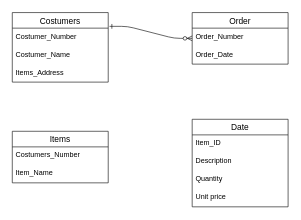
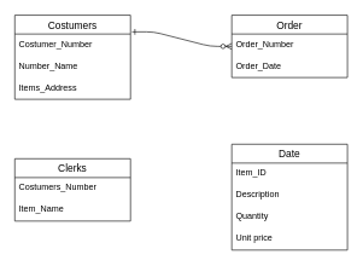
  <mxCell id="0" />
  <mxCell id="1" parent="0" />
  <mxCell id="2" value="" style="edgeStyle=entityRelationEdgeStyle;endArrow=ERzeroToMany;startArrow=ERone;endFill=1;startFill=0;exitX=1.013;exitY=-0.1;exitDx=0;exitDy=0;exitPerimeter=0;" parent="1" source="4" edge="1"><mxGeometry width="100" height="100" relative="1" as="geometry"><mxPoint x="260" y="33" as="sourcePoint" /><mxPoint x="320" y="63" as="targetPoint" /></mxGeometry></mxCell>
  <mxCell id="3" value="Costumers" style="swimlane;fontStyle=0;childLayout=stackLayout;horizontal=1;startSize=26;horizontalStack=0;resizeParent=1;resizeParentMax=0;resizeLast=0;collapsible=1;marginBottom=0;align=center;fontSize=14;strokeColor=default;" vertex="1" parent="1"><mxGeometry x="20" y="20" width="160" height="116" as="geometry" /></mxCell>
  <mxCell id="4" value="Costumer_Number" style="text;strokeColor=none;fillColor=none;spacingLeft=4;spacingRight=4;overflow=hidden;rotatable=0;points=[[0,0.5],[1,0.5]];portConstraint=eastwest;fontSize=12;" vertex="1" parent="3"><mxGeometry y="26" width="160" height="30" as="geometry" /></mxCell>
- <mxCell id="5" value="Costumer_Name" style="text;strokeColor=none;fillColor=none;spacingLeft=4;spacingRight=4;overflow=hidden;rotatable=0;points=[[0,0.5],[1,0.5]];portConstraint=eastwest;fontSize=12;" vertex="1" parent="3"><mxGeometry y="56" width="160" height="30" as="geometry" /></mxCell>
+ <mxCell id="5" value="Number_Name" style="text;strokeColor=none;fillColor=none;spacingLeft=4;spacingRight=4;overflow=hidden;rotatable=0;points=[[0,0.5],[1,0.5]];portConstraint=eastwest;fontSize=12;" vertex="1" parent="3"><mxGeometry y="56" width="160" height="30" as="geometry" /></mxCell>
  <mxCell id="6" value="Items_Address" style="text;strokeColor=none;fillColor=none;spacingLeft=4;spacingRight=4;overflow=hidden;rotatable=0;points=[[0,0.5],[1,0.5]];portConstraint=eastwest;fontSize=12;" vertex="1" parent="3"><mxGeometry y="86" width="160" height="30" as="geometry" /></mxCell>
- <mxCell id="7" value="Items" style="swimlane;fontStyle=0;childLayout=stackLayout;horizontal=1;startSize=26;horizontalStack=0;resizeParent=1;resizeParentMax=0;resizeLast=0;collapsible=1;marginBottom=0;align=center;fontSize=14;strokeColor=default;" vertex="1" parent="1"><mxGeometry x="20" y="218" width="160" height="86" as="geometry" /></mxCell>
+ <mxCell id="7" value="Clerks" style="swimlane;fontStyle=0;childLayout=stackLayout;horizontal=1;startSize=26;horizontalStack=0;resizeParent=1;resizeParentMax=0;resizeLast=0;collapsible=1;marginBottom=0;align=center;fontSize=14;strokeColor=default;" vertex="1" parent="1"><mxGeometry x="20" y="218" width="160" height="86" as="geometry" /></mxCell>
  <mxCell id="8" value="Costumers_Number" style="text;strokeColor=none;fillColor=none;spacingLeft=4;spacingRight=4;overflow=hidden;rotatable=0;points=[[0,0.5],[1,0.5]];portConstraint=eastwest;fontSize=12;" vertex="1" parent="7"><mxGeometry y="26" width="160" height="30" as="geometry" /></mxCell>
  <mxCell id="9" value="Item_Name" style="text;strokeColor=none;fillColor=none;spacingLeft=4;spacingRight=4;overflow=hidden;rotatable=0;points=[[0,0.5],[1,0.5]];portConstraint=eastwest;fontSize=12;" vertex="1" parent="7"><mxGeometry y="56" width="160" height="30" as="geometry" /></mxCell>
  <mxCell id="10" value="Order" style="swimlane;fontStyle=0;childLayout=stackLayout;horizontal=1;startSize=26;horizontalStack=0;resizeParent=1;resizeParentMax=0;resizeLast=0;collapsible=1;marginBottom=0;align=center;fontSize=14;strokeColor=default;" vertex="1" parent="1"><mxGeometry x="320" y="20" width="160" height="86" as="geometry" /></mxCell>
  <mxCell id="11" value="Order_Number" style="text;strokeColor=none;fillColor=none;spacingLeft=4;spacingRight=4;overflow=hidden;rotatable=0;points=[[0,0.5],[1,0.5]];portConstraint=eastwest;fontSize=12;" vertex="1" parent="10"><mxGeometry y="26" width="160" height="30" as="geometry" /></mxCell>
  <mxCell id="12" value="Order_Date" style="text;strokeColor=none;fillColor=none;spacingLeft=4;spacingRight=4;overflow=hidden;rotatable=0;points=[[0,0.5],[1,0.5]];portConstraint=eastwest;fontSize=12;" vertex="1" parent="10"><mxGeometry y="56" width="160" height="30" as="geometry" /></mxCell>
  <mxCell id="13" value="Date" style="swimlane;fontStyle=0;childLayout=stackLayout;horizontal=1;startSize=26;horizontalStack=0;resizeParent=1;resizeParentMax=0;resizeLast=0;collapsible=1;marginBottom=0;align=center;fontSize=14;strokeColor=default;" vertex="1" parent="1"><mxGeometry x="320" y="198" width="160" height="146" as="geometry" /></mxCell>
  <mxCell id="14" value="Item_ID" style="text;strokeColor=none;fillColor=none;spacingLeft=4;spacingRight=4;overflow=hidden;rotatable=0;points=[[0,0.5],[1,0.5]];portConstraint=eastwest;fontSize=12;" vertex="1" parent="13"><mxGeometry y="26" width="160" height="30" as="geometry" /></mxCell>
  <mxCell id="15" value="Description" style="text;strokeColor=none;fillColor=none;spacingLeft=4;spacingRight=4;overflow=hidden;rotatable=0;points=[[0,0.5],[1,0.5]];portConstraint=eastwest;fontSize=12;" vertex="1" parent="13"><mxGeometry y="56" width="160" height="30" as="geometry" /></mxCell>
  <mxCell id="16" value="Quantity" style="text;strokeColor=none;fillColor=none;spacingLeft=4;spacingRight=4;overflow=hidden;rotatable=0;points=[[0,0.5],[1,0.5]];portConstraint=eastwest;fontSize=12;" vertex="1" parent="13"><mxGeometry y="86" width="160" height="30" as="geometry" /></mxCell>
  <mxCell id="17" value="Unit price" style="text;strokeColor=none;fillColor=none;spacingLeft=4;spacingRight=4;overflow=hidden;rotatable=0;points=[[0,0.5],[1,0.5]];portConstraint=eastwest;fontSize=12;" vertex="1" parent="13"><mxGeometry y="116" width="160" height="30" as="geometry" /></mxCell>
